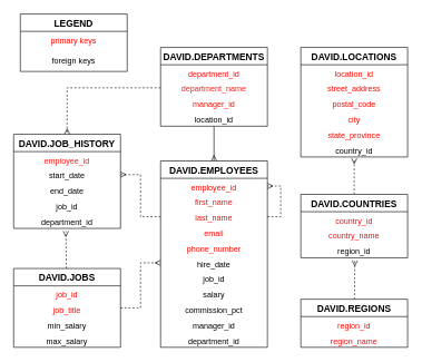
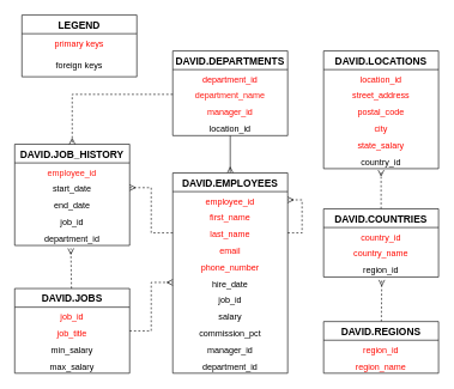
  <mxCell id="0" />
  <mxCell id="1" parent="0" />
  <mxCell id="2" value="DAVID.JOB_HISTORY" style="swimlane;fontStyle=1;childLayout=stackLayout;horizontal=1;startSize=26;horizontalStack=0;resizeParent=1;resizeParentMax=0;resizeLast=0;collapsible=1;marginBottom=0;align=center;fontSize=14;" vertex="1" parent="1"><mxGeometry x="20" y="200" width="160" height="141" as="geometry" /></mxCell>
  <mxCell id="3" value="employee_id" style="text;strokeColor=none;fillColor=none;spacingLeft=4;spacingRight=4;overflow=hidden;rotatable=0;points=[[0,0.5],[1,0.5]];portConstraint=eastwest;fontSize=12;align=center;fontColor=#FF1C14;" vertex="1" parent="2"><mxGeometry y="26" width="160" height="23" as="geometry" /></mxCell>
  <mxCell id="4" value="start_date" style="text;strokeColor=none;fillColor=none;spacingLeft=4;spacingRight=4;overflow=hidden;rotatable=0;points=[[0,0.5],[1,0.5]];portConstraint=eastwest;fontSize=12;align=center;" vertex="1" parent="2"><mxGeometry y="49" width="160" height="23" as="geometry" /></mxCell>
  <mxCell id="5" value="end_date" style="text;strokeColor=none;fillColor=none;spacingLeft=4;spacingRight=4;overflow=hidden;rotatable=0;points=[[0,0.5],[1,0.5]];portConstraint=eastwest;fontSize=12;align=center;" vertex="1" parent="2"><mxGeometry y="72" width="160" height="23" as="geometry" /></mxCell>
  <mxCell id="6" value="job_id" style="text;strokeColor=none;fillColor=none;spacingLeft=4;spacingRight=4;overflow=hidden;rotatable=0;points=[[0,0.5],[1,0.5]];portConstraint=eastwest;fontSize=12;align=center;" vertex="1" parent="2"><mxGeometry y="95" width="160" height="23" as="geometry" /></mxCell>
  <mxCell id="7" value="department_id" style="text;strokeColor=none;fillColor=none;spacingLeft=4;spacingRight=4;overflow=hidden;rotatable=0;points=[[0,0.5],[1,0.5]];portConstraint=eastwest;fontSize=12;align=center;" vertex="1" parent="2"><mxGeometry y="118" width="160" height="23" as="geometry" /></mxCell>
  <mxCell id="8" style="rounded=0;orthogonalLoop=1;jettySize=auto;html=1;entryX=0.488;entryY=1.174;entryDx=0;entryDy=0;entryPerimeter=0;dashed=1;endArrow=ERmany;endFill=0;" edge="1" parent="1" source="10" target="7"><mxGeometry relative="1" as="geometry" /></mxCell>
  <mxCell id="9" style="edgeStyle=orthogonalEdgeStyle;rounded=0;orthogonalLoop=1;jettySize=auto;html=1;entryX=0;entryY=0.5;entryDx=0;entryDy=0;dashed=1;endArrow=ERmany;endFill=0;" edge="1" parent="1" source="10" target="28"><mxGeometry relative="1" as="geometry" /></mxCell>
  <mxCell id="10" value="DAVID.JOBS" style="swimlane;fontStyle=1;childLayout=stackLayout;horizontal=1;startSize=26;horizontalStack=0;resizeParent=1;resizeParentMax=0;resizeLast=0;collapsible=1;marginBottom=0;align=center;fontSize=14;" vertex="1" parent="1"><mxGeometry x="20" y="401" width="160" height="118" as="geometry"><mxRectangle x="80" y="434" width="70" height="26" as="alternateBounds" /></mxGeometry></mxCell>
  <mxCell id="11" value="job_id" style="text;strokeColor=none;fillColor=none;spacingLeft=4;spacingRight=4;overflow=hidden;rotatable=0;points=[[0,0.5],[1,0.5]];portConstraint=eastwest;fontSize=12;align=center;fontColor=#FF0800;" vertex="1" parent="10"><mxGeometry y="26" width="160" height="23" as="geometry" /></mxCell>
  <mxCell id="12" value="job_title" style="text;strokeColor=none;fillColor=none;spacingLeft=4;spacingRight=4;overflow=hidden;rotatable=0;points=[[0,0.5],[1,0.5]];portConstraint=eastwest;fontSize=12;align=center;fontColor=#FF0800;" vertex="1" parent="10"><mxGeometry y="49" width="160" height="23" as="geometry" /></mxCell>
  <mxCell id="13" value="min_salary" style="text;strokeColor=none;fillColor=none;spacingLeft=4;spacingRight=4;overflow=hidden;rotatable=0;points=[[0,0.5],[1,0.5]];portConstraint=eastwest;fontSize=12;align=center;" vertex="1" parent="10"><mxGeometry y="72" width="160" height="23" as="geometry" /></mxCell>
  <mxCell id="14" value="max_salary" style="text;strokeColor=none;fillColor=none;spacingLeft=4;spacingRight=4;overflow=hidden;rotatable=0;points=[[0,0.5],[1,0.5]];portConstraint=eastwest;fontSize=12;align=center;" vertex="1" parent="10"><mxGeometry y="95" width="160" height="23" as="geometry" /></mxCell>
  <mxCell id="15" style="edgeStyle=orthogonalEdgeStyle;rounded=0;orthogonalLoop=1;jettySize=auto;html=1;entryX=0.5;entryY=0;entryDx=0;entryDy=0;dashed=0;endArrow=ERmany;endFill=0;" edge="1" parent="1" source="16" target="21"><mxGeometry relative="1" as="geometry" /></mxCell>
  <mxCell id="16" value="DAVID.DEPARTMENTS" style="swimlane;fontStyle=1;childLayout=stackLayout;horizontal=1;startSize=26;horizontalStack=0;resizeParent=1;resizeParentMax=0;resizeLast=0;collapsible=1;marginBottom=0;align=center;fontSize=14;" vertex="1" parent="1"><mxGeometry x="240" y="70" width="160" height="118" as="geometry" /></mxCell>
  <mxCell id="17" value="department_id" style="text;strokeColor=none;fillColor=none;spacingLeft=4;spacingRight=4;overflow=hidden;rotatable=0;points=[[0,0.5],[1,0.5]];portConstraint=eastwest;fontSize=12;align=center;fontColor=#FF0303;" vertex="1" parent="16"><mxGeometry y="26" width="160" height="23" as="geometry" /></mxCell>
  <mxCell id="18" value="department_name" style="text;strokeColor=none;fillColor=none;spacingLeft=4;spacingRight=4;overflow=hidden;rotatable=0;points=[[0,0.5],[1,0.5]];portConstraint=eastwest;fontSize=12;align=center;fontColor=#FF1C14;" vertex="1" parent="16"><mxGeometry y="49" width="160" height="23" as="geometry" /></mxCell>
  <mxCell id="19" value="manager_id" style="text;strokeColor=none;fillColor=none;spacingLeft=4;spacingRight=4;overflow=hidden;rotatable=0;points=[[0,0.5],[1,0.5]];portConstraint=eastwest;fontSize=12;align=center;fontColor=#FF0800;" vertex="1" parent="16"><mxGeometry y="72" width="160" height="23" as="geometry" /></mxCell>
  <mxCell id="20" value="location_id" style="text;strokeColor=none;fillColor=none;spacingLeft=4;spacingRight=4;overflow=hidden;rotatable=0;points=[[0,0.5],[1,0.5]];portConstraint=eastwest;fontSize=12;align=center;" vertex="1" parent="16"><mxGeometry y="95" width="160" height="23" as="geometry" /></mxCell>
  <mxCell id="21" value="DAVID.EMPLOYEES" style="swimlane;fontStyle=1;childLayout=stackLayout;horizontal=1;startSize=26;horizontalStack=0;resizeParent=1;resizeParentMax=0;resizeLast=0;collapsible=1;marginBottom=0;align=center;fontSize=14;" vertex="1" parent="1"><mxGeometry x="240" y="240" width="160" height="279" as="geometry" /></mxCell>
  <mxCell id="22" value="employee_id" style="text;strokeColor=none;fillColor=none;spacingLeft=4;spacingRight=4;overflow=hidden;rotatable=0;points=[[0,0.5],[1,0.5]];portConstraint=eastwest;fontSize=12;align=center;fontColor=#FF0800;" vertex="1" parent="21"><mxGeometry y="26" width="160" height="23" as="geometry" /></mxCell>
  <mxCell id="23" value="first_name" style="text;strokeColor=none;fillColor=none;spacingLeft=4;spacingRight=4;overflow=hidden;rotatable=0;points=[[0,0.5],[1,0.5]];portConstraint=eastwest;fontSize=12;align=center;fontColor=#FF0800;" vertex="1" parent="21"><mxGeometry y="49" width="160" height="23" as="geometry" /></mxCell>
  <mxCell id="24" style="edgeStyle=orthogonalEdgeStyle;rounded=0;orthogonalLoop=1;jettySize=auto;html=1;exitX=1;exitY=0.5;exitDx=0;exitDy=0;entryX=1;entryY=0.5;entryDx=0;entryDy=0;dashed=1;endArrow=ERmany;endFill=0;" edge="1" parent="21" source="25" target="22"><mxGeometry relative="1" as="geometry" /></mxCell>
  <mxCell id="25" value="last_name" style="text;strokeColor=none;fillColor=none;spacingLeft=4;spacingRight=4;overflow=hidden;rotatable=0;points=[[0,0.5],[1,0.5]];portConstraint=eastwest;fontSize=12;align=center;fontColor=#FF0800;" vertex="1" parent="21"><mxGeometry y="72" width="160" height="23" as="geometry" /></mxCell>
  <mxCell id="26" value="email" style="text;strokeColor=none;fillColor=none;spacingLeft=4;spacingRight=4;overflow=hidden;rotatable=0;points=[[0,0.5],[1,0.5]];portConstraint=eastwest;fontSize=12;align=center;fontColor=#FF0800;" vertex="1" parent="21"><mxGeometry y="95" width="160" height="23" as="geometry" /></mxCell>
  <mxCell id="27" value="phone_number" style="text;strokeColor=none;fillColor=none;spacingLeft=4;spacingRight=4;overflow=hidden;rotatable=0;points=[[0,0.5],[1,0.5]];portConstraint=eastwest;fontSize=12;align=center;fontColor=#FF0800;" vertex="1" parent="21"><mxGeometry y="118" width="160" height="23" as="geometry" /></mxCell>
  <mxCell id="28" value="hire_date" style="text;strokeColor=none;fillColor=none;spacingLeft=4;spacingRight=4;overflow=hidden;rotatable=0;points=[[0,0.5],[1,0.5]];portConstraint=eastwest;fontSize=12;align=center;" vertex="1" parent="21"><mxGeometry y="141" width="160" height="23" as="geometry" /></mxCell>
  <mxCell id="29" value="job_id" style="text;strokeColor=none;fillColor=none;spacingLeft=4;spacingRight=4;overflow=hidden;rotatable=0;points=[[0,0.5],[1,0.5]];portConstraint=eastwest;fontSize=12;align=center;" vertex="1" parent="21"><mxGeometry y="164" width="160" height="23" as="geometry" /></mxCell>
  <mxCell id="30" value="salary" style="text;strokeColor=none;fillColor=none;spacingLeft=4;spacingRight=4;overflow=hidden;rotatable=0;points=[[0,0.5],[1,0.5]];portConstraint=eastwest;fontSize=12;align=center;" vertex="1" parent="21"><mxGeometry y="187" width="160" height="23" as="geometry" /></mxCell>
  <mxCell id="31" value="commission_pct" style="text;strokeColor=none;fillColor=none;spacingLeft=4;spacingRight=4;overflow=hidden;rotatable=0;points=[[0,0.5],[1,0.5]];portConstraint=eastwest;fontSize=12;align=center;" vertex="1" parent="21"><mxGeometry y="210" width="160" height="23" as="geometry" /></mxCell>
  <mxCell id="32" value="manager_id" style="text;strokeColor=none;fillColor=none;spacingLeft=4;spacingRight=4;overflow=hidden;rotatable=0;points=[[0,0.5],[1,0.5]];portConstraint=eastwest;fontSize=12;align=center;" vertex="1" parent="21"><mxGeometry y="233" width="160" height="23" as="geometry" /></mxCell>
  <mxCell id="33" value="department_id" style="text;strokeColor=none;fillColor=none;spacingLeft=4;spacingRight=4;overflow=hidden;rotatable=0;points=[[0,0.5],[1,0.5]];portConstraint=eastwest;fontSize=12;align=center;" vertex="1" parent="21"><mxGeometry y="256" width="160" height="23" as="geometry" /></mxCell>
  <mxCell id="34" value="DAVID.LOCATIONS" style="swimlane;fontStyle=1;childLayout=stackLayout;horizontal=1;startSize=26;horizontalStack=0;resizeParent=1;resizeParentMax=0;resizeLast=0;collapsible=1;marginBottom=0;align=center;fontSize=14;" vertex="1" parent="1"><mxGeometry x="450" y="70" width="160" height="164" as="geometry" /></mxCell>
  <mxCell id="35" value="location_id" style="text;strokeColor=none;fillColor=none;spacingLeft=4;spacingRight=4;overflow=hidden;rotatable=0;points=[[0,0.5],[1,0.5]];portConstraint=eastwest;fontSize=12;align=center;fontColor=#FF0800;" vertex="1" parent="34"><mxGeometry y="26" width="160" height="23" as="geometry" /></mxCell>
  <mxCell id="36" value="street_address" style="text;strokeColor=none;fillColor=none;spacingLeft=4;spacingRight=4;overflow=hidden;rotatable=0;points=[[0,0.5],[1,0.5]];portConstraint=eastwest;fontSize=12;align=center;fontColor=#FF0800;" vertex="1" parent="34"><mxGeometry y="49" width="160" height="23" as="geometry" /></mxCell>
  <mxCell id="37" value="postal_code" style="text;strokeColor=none;fillColor=none;spacingLeft=4;spacingRight=4;overflow=hidden;rotatable=0;points=[[0,0.5],[1,0.5]];portConstraint=eastwest;fontSize=12;align=center;fontColor=#FF0800;" vertex="1" parent="34"><mxGeometry y="72" width="160" height="23" as="geometry" /></mxCell>
  <mxCell id="38" value="city" style="text;strokeColor=none;fillColor=none;spacingLeft=4;spacingRight=4;overflow=hidden;rotatable=0;points=[[0,0.5],[1,0.5]];portConstraint=eastwest;fontSize=12;align=center;fontColor=#FF0800;" vertex="1" parent="34"><mxGeometry y="95" width="160" height="23" as="geometry" /></mxCell>
- <mxCell id="39" value="state_province" style="text;strokeColor=none;fillColor=none;spacingLeft=4;spacingRight=4;overflow=hidden;rotatable=0;points=[[0,0.5],[1,0.5]];portConstraint=eastwest;fontSize=12;align=center;fontColor=#FF0800;" vertex="1" parent="34"><mxGeometry y="118" width="160" height="23" as="geometry" /></mxCell>
+ <mxCell id="39" value="state_salary" style="text;strokeColor=none;fillColor=none;spacingLeft=4;spacingRight=4;overflow=hidden;rotatable=0;points=[[0,0.5],[1,0.5]];portConstraint=eastwest;fontSize=12;align=center;fontColor=#FF0800;" vertex="1" parent="34"><mxGeometry y="118" width="160" height="23" as="geometry" /></mxCell>
  <mxCell id="40" value="country_id" style="text;strokeColor=none;fillColor=none;spacingLeft=4;spacingRight=4;overflow=hidden;rotatable=0;points=[[0,0.5],[1,0.5]];portConstraint=eastwest;fontSize=12;align=center;" vertex="1" parent="34"><mxGeometry y="141" width="160" height="23" as="geometry" /></mxCell>
  <mxCell id="41" style="edgeStyle=none;rounded=0;orthogonalLoop=1;jettySize=auto;html=1;entryX=0.5;entryY=1.087;entryDx=0;entryDy=0;entryPerimeter=0;dashed=1;endArrow=ERmany;endFill=0;" edge="1" parent="1" source="42" target="40"><mxGeometry relative="1" as="geometry" /></mxCell>
  <mxCell id="42" value="DAVID.COUNTRIES" style="swimlane;fontStyle=1;childLayout=stackLayout;horizontal=1;startSize=26;horizontalStack=0;resizeParent=1;resizeParentMax=0;resizeLast=0;collapsible=1;marginBottom=0;align=center;fontSize=14;" vertex="1" parent="1"><mxGeometry x="450" y="290" width="160" height="95" as="geometry" /></mxCell>
  <mxCell id="43" value="country_id" style="text;strokeColor=none;fillColor=none;spacingLeft=4;spacingRight=4;overflow=hidden;rotatable=0;points=[[0,0.5],[1,0.5]];portConstraint=eastwest;fontSize=12;align=center;fontColor=#FF0800;" vertex="1" parent="42"><mxGeometry y="26" width="160" height="23" as="geometry" /></mxCell>
  <mxCell id="44" value="country_name" style="text;strokeColor=none;fillColor=none;spacingLeft=4;spacingRight=4;overflow=hidden;rotatable=0;points=[[0,0.5],[1,0.5]];portConstraint=eastwest;fontSize=12;align=center;fontColor=#FF0800;" vertex="1" parent="42"><mxGeometry y="49" width="160" height="23" as="geometry" /></mxCell>
  <mxCell id="45" value="region_id" style="text;strokeColor=none;fillColor=none;spacingLeft=4;spacingRight=4;overflow=hidden;rotatable=0;points=[[0,0.5],[1,0.5]];portConstraint=eastwest;fontSize=12;align=center;" vertex="1" parent="42"><mxGeometry y="72" width="160" height="23" as="geometry" /></mxCell>
  <mxCell id="46" style="rounded=0;orthogonalLoop=1;jettySize=auto;html=1;entryX=0.506;entryY=1.174;entryDx=0;entryDy=0;entryPerimeter=0;dashed=1;endArrow=ERmany;endFill=0;" edge="1" parent="1" source="47" target="45"><mxGeometry relative="1" as="geometry" /></mxCell>
  <mxCell id="47" value="DAVID.REGIONS" style="swimlane;fontStyle=1;childLayout=stackLayout;horizontal=1;startSize=26;horizontalStack=0;resizeParent=1;resizeParentMax=0;resizeLast=0;collapsible=1;marginBottom=0;align=center;fontSize=14;" vertex="1" parent="1"><mxGeometry x="450" y="447" width="160" height="72" as="geometry" /></mxCell>
  <mxCell id="48" value="region_id" style="text;strokeColor=none;fillColor=none;spacingLeft=4;spacingRight=4;overflow=hidden;rotatable=0;points=[[0,0.5],[1,0.5]];portConstraint=eastwest;fontSize=12;align=center;fontColor=#FF0800;" vertex="1" parent="47"><mxGeometry y="26" width="160" height="23" as="geometry" /></mxCell>
  <mxCell id="49" value="region_name" style="text;strokeColor=none;fillColor=none;spacingLeft=4;spacingRight=4;overflow=hidden;rotatable=0;points=[[0,0.5],[1,0.5]];portConstraint=eastwest;fontSize=12;align=center;fontColor=#FF0800;" vertex="1" parent="47"><mxGeometry y="49" width="160" height="23" as="geometry" /></mxCell>
  <mxCell id="50" style="edgeStyle=orthogonalEdgeStyle;rounded=0;orthogonalLoop=1;jettySize=auto;html=1;exitX=0;exitY=0.5;exitDx=0;exitDy=0;entryX=1;entryY=0.5;entryDx=0;entryDy=0;dashed=1;endArrow=ERmany;endFill=0;" edge="1" parent="1" source="25" target="4"><mxGeometry relative="1" as="geometry" /></mxCell>
  <mxCell id="51" style="edgeStyle=orthogonalEdgeStyle;rounded=0;orthogonalLoop=1;jettySize=auto;html=1;entryX=0.5;entryY=0;entryDx=0;entryDy=0;dashed=1;endArrow=ERmany;endFill=0;" edge="1" parent="1" source="18" target="2"><mxGeometry relative="1" as="geometry" /></mxCell>
  <mxCell id="52" value="LEGEND" style="swimlane;fontStyle=1;childLayout=stackLayout;horizontal=1;startSize=26;horizontalStack=0;resizeParent=1;resizeParentMax=0;resizeLast=0;collapsible=1;marginBottom=0;align=center;fontSize=14;" vertex="1" parent="1"><mxGeometry x="30" y="20" width="160" height="86" as="geometry" /></mxCell>
  <mxCell id="53" value="primary keys" style="text;strokeColor=none;fillColor=none;spacingLeft=4;spacingRight=4;overflow=hidden;rotatable=0;points=[[0,0.5],[1,0.5]];portConstraint=eastwest;fontSize=12;align=center;fontColor=#FF0800;" vertex="1" parent="52"><mxGeometry y="26" width="160" height="30" as="geometry" /></mxCell>
  <mxCell id="54" value="foreign keys" style="text;strokeColor=none;fillColor=none;spacingLeft=4;spacingRight=4;overflow=hidden;rotatable=0;points=[[0,0.5],[1,0.5]];portConstraint=eastwest;fontSize=12;align=center;" vertex="1" parent="52"><mxGeometry y="56" width="160" height="30" as="geometry" /></mxCell>
